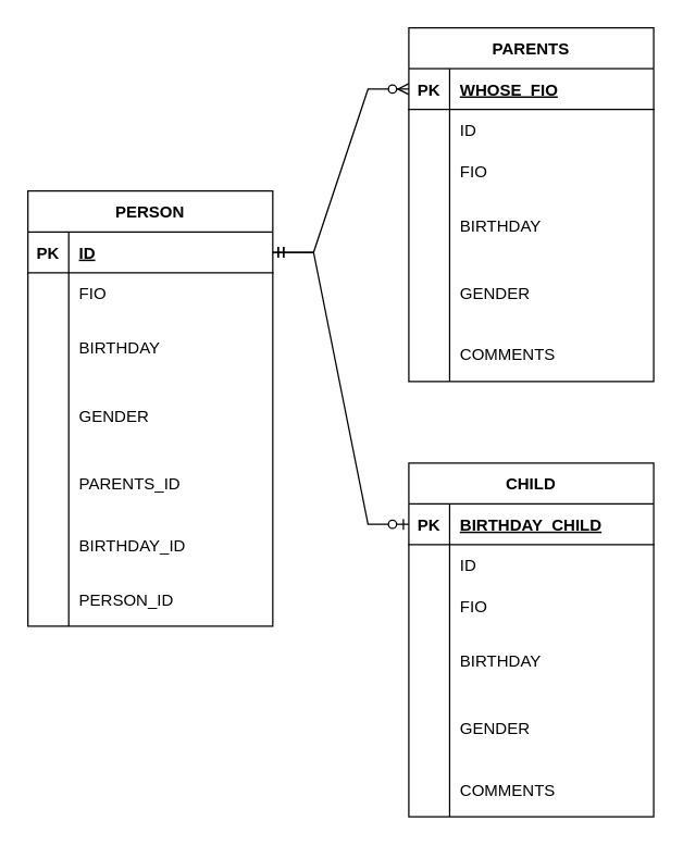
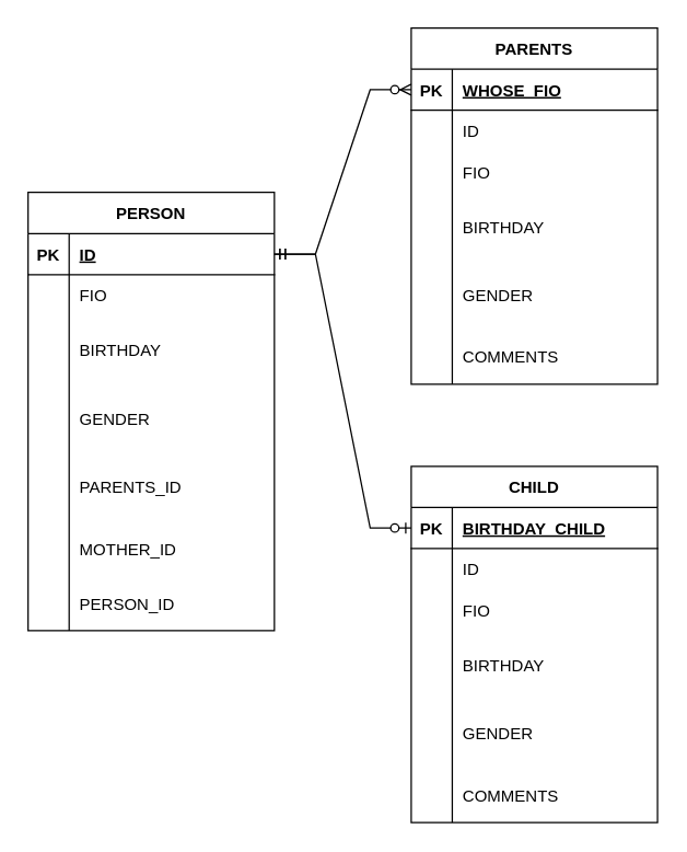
  <mxCell id="0" />
  <mxCell id="1" parent="0" />
  <mxCell id="2" value="PERSON" style="shape=table;startSize=30;container=1;collapsible=1;childLayout=tableLayout;fixedRows=1;rowLines=0;fontStyle=1;align=center;resizeLast=1;" vertex="1" parent="1"><mxGeometry x="20" y="140" width="180" height="320" as="geometry" /></mxCell>
  <mxCell id="3" value="" style="shape=tableRow;horizontal=0;startSize=0;swimlaneHead=0;swimlaneBody=0;fillColor=none;collapsible=0;dropTarget=0;points=[[0,0.5],[1,0.5]];portConstraint=eastwest;top=0;left=0;right=0;bottom=1;" vertex="1" parent="2"><mxGeometry y="30" width="180" height="30" as="geometry" /></mxCell>
  <mxCell id="4" value="PK" style="shape=partialRectangle;connectable=0;fillColor=none;top=0;left=0;bottom=0;right=0;fontStyle=1;overflow=hidden;" vertex="1" parent="3"><mxGeometry width="30" height="30" as="geometry"><mxRectangle width="30" height="30" as="alternateBounds" /></mxGeometry></mxCell>
  <mxCell id="5" value="ID" style="shape=partialRectangle;connectable=0;fillColor=none;top=0;left=0;bottom=0;right=0;align=left;spacingLeft=6;fontStyle=5;overflow=hidden;" vertex="1" parent="3"><mxGeometry x="30" width="150" height="30" as="geometry"><mxRectangle width="150" height="30" as="alternateBounds" /></mxGeometry></mxCell>
  <mxCell id="6" value="" style="shape=tableRow;horizontal=0;startSize=0;swimlaneHead=0;swimlaneBody=0;fillColor=none;collapsible=0;dropTarget=0;points=[[0,0.5],[1,0.5]];portConstraint=eastwest;top=0;left=0;right=0;bottom=0;" vertex="1" parent="2"><mxGeometry y="60" width="180" height="30" as="geometry" /></mxCell>
  <mxCell id="7" value="" style="shape=partialRectangle;connectable=0;fillColor=none;top=0;left=0;bottom=0;right=0;editable=1;overflow=hidden;" vertex="1" parent="6"><mxGeometry width="30" height="30" as="geometry"><mxRectangle width="30" height="30" as="alternateBounds" /></mxGeometry></mxCell>
  <mxCell id="8" value="FIO" style="shape=partialRectangle;connectable=0;fillColor=none;top=0;left=0;bottom=0;right=0;align=left;spacingLeft=6;overflow=hidden;" vertex="1" parent="6"><mxGeometry x="30" width="150" height="30" as="geometry"><mxRectangle width="150" height="30" as="alternateBounds" /></mxGeometry></mxCell>
  <mxCell id="9" value="" style="shape=tableRow;horizontal=0;startSize=0;swimlaneHead=0;swimlaneBody=0;fillColor=none;collapsible=0;dropTarget=0;points=[[0,0.5],[1,0.5]];portConstraint=eastwest;top=0;left=0;right=0;bottom=0;" vertex="1" parent="2"><mxGeometry y="90" width="180" height="50" as="geometry" /></mxCell>
  <mxCell id="10" value="" style="shape=partialRectangle;connectable=0;fillColor=none;top=0;left=0;bottom=0;right=0;editable=1;overflow=hidden;" vertex="1" parent="9"><mxGeometry width="30" height="50" as="geometry"><mxRectangle width="30" height="50" as="alternateBounds" /></mxGeometry></mxCell>
  <mxCell id="11" value="BIRTHDAY" style="shape=partialRectangle;connectable=0;fillColor=none;top=0;left=0;bottom=0;right=0;align=left;spacingLeft=6;overflow=hidden;" vertex="1" parent="9"><mxGeometry x="30" width="150" height="50" as="geometry"><mxRectangle width="150" height="50" as="alternateBounds" /></mxGeometry></mxCell>
  <mxCell id="12" value="" style="shape=tableRow;horizontal=0;startSize=0;swimlaneHead=0;swimlaneBody=0;fillColor=none;collapsible=0;dropTarget=0;points=[[0,0.5],[1,0.5]];portConstraint=eastwest;top=0;left=0;right=0;bottom=0;" vertex="1" parent="2"><mxGeometry y="140" width="180" height="50" as="geometry" /></mxCell>
  <mxCell id="13" value="" style="shape=partialRectangle;connectable=0;fillColor=none;top=0;left=0;bottom=0;right=0;editable=1;overflow=hidden;" vertex="1" parent="12"><mxGeometry width="30" height="50" as="geometry"><mxRectangle width="30" height="50" as="alternateBounds" /></mxGeometry></mxCell>
  <mxCell id="14" value="GENDER" style="shape=partialRectangle;connectable=0;fillColor=none;top=0;left=0;bottom=0;right=0;align=left;spacingLeft=6;overflow=hidden;" vertex="1" parent="12"><mxGeometry x="30" width="150" height="50" as="geometry"><mxRectangle width="150" height="50" as="alternateBounds" /></mxGeometry></mxCell>
  <mxCell id="15" value="" style="shape=tableRow;horizontal=0;startSize=0;swimlaneHead=0;swimlaneBody=0;fillColor=none;collapsible=0;dropTarget=0;points=[[0,0.5],[1,0.5]];portConstraint=eastwest;top=0;left=0;right=0;bottom=0;" vertex="1" parent="2"><mxGeometry y="190" width="180" height="50" as="geometry" /></mxCell>
  <mxCell id="16" value="" style="shape=partialRectangle;connectable=0;fillColor=none;top=0;left=0;bottom=0;right=0;editable=1;overflow=hidden;" vertex="1" parent="15"><mxGeometry width="30" height="50" as="geometry"><mxRectangle width="30" height="50" as="alternateBounds" /></mxGeometry></mxCell>
  <mxCell id="17" value="PARENTS_ID" style="shape=partialRectangle;connectable=0;fillColor=none;top=0;left=0;bottom=0;right=0;align=left;spacingLeft=6;overflow=hidden;" vertex="1" parent="15"><mxGeometry x="30" width="150" height="50" as="geometry"><mxRectangle width="150" height="50" as="alternateBounds" /></mxGeometry></mxCell>
  <mxCell id="18" value="" style="shape=tableRow;horizontal=0;startSize=0;swimlaneHead=0;swimlaneBody=0;fillColor=none;collapsible=0;dropTarget=0;points=[[0,0.5],[1,0.5]];portConstraint=eastwest;top=0;left=0;right=0;bottom=0;" vertex="1" parent="2"><mxGeometry y="240" width="180" height="40" as="geometry" /></mxCell>
  <mxCell id="19" value="" style="shape=partialRectangle;connectable=0;fillColor=none;top=0;left=0;bottom=0;right=0;editable=1;overflow=hidden;" vertex="1" parent="18"><mxGeometry width="30" height="40" as="geometry"><mxRectangle width="30" height="40" as="alternateBounds" /></mxGeometry></mxCell>
- <mxCell id="20" value="BIRTHDAY_ID" style="shape=partialRectangle;connectable=0;fillColor=none;top=0;left=0;bottom=0;right=0;align=left;spacingLeft=6;overflow=hidden;" vertex="1" parent="18"><mxGeometry x="30" width="150" height="40" as="geometry"><mxRectangle width="150" height="40" as="alternateBounds" /></mxGeometry></mxCell>
+ <mxCell id="20" value="MOTHER_ID" style="shape=partialRectangle;connectable=0;fillColor=none;top=0;left=0;bottom=0;right=0;align=left;spacingLeft=6;overflow=hidden;" vertex="1" parent="18"><mxGeometry x="30" width="150" height="40" as="geometry"><mxRectangle width="150" height="40" as="alternateBounds" /></mxGeometry></mxCell>
  <mxCell id="21" value="" style="shape=tableRow;horizontal=0;startSize=0;swimlaneHead=0;swimlaneBody=0;fillColor=none;collapsible=0;dropTarget=0;points=[[0,0.5],[1,0.5]];portConstraint=eastwest;top=0;left=0;right=0;bottom=0;" vertex="1" parent="2"><mxGeometry y="280" width="180" height="40" as="geometry" /></mxCell>
  <mxCell id="22" value="" style="shape=partialRectangle;connectable=0;fillColor=none;top=0;left=0;bottom=0;right=0;editable=1;overflow=hidden;" vertex="1" parent="21"><mxGeometry width="30" height="40" as="geometry"><mxRectangle width="30" height="40" as="alternateBounds" /></mxGeometry></mxCell>
  <mxCell id="23" value="PERSON_ID" style="shape=partialRectangle;connectable=0;fillColor=none;top=0;left=0;bottom=0;right=0;align=left;spacingLeft=6;overflow=hidden;" vertex="1" parent="21"><mxGeometry x="30" width="150" height="40" as="geometry"><mxRectangle width="150" height="40" as="alternateBounds" /></mxGeometry></mxCell>
  <mxCell id="24" value="PARENTS" style="shape=table;startSize=30;container=1;collapsible=1;childLayout=tableLayout;fixedRows=1;rowLines=0;fontStyle=1;align=center;resizeLast=1;" vertex="1" parent="1"><mxGeometry x="300" y="20" width="180" height="260" as="geometry" /></mxCell>
  <mxCell id="25" value="" style="shape=tableRow;horizontal=0;startSize=0;swimlaneHead=0;swimlaneBody=0;fillColor=none;collapsible=0;dropTarget=0;points=[[0,0.5],[1,0.5]];portConstraint=eastwest;top=0;left=0;right=0;bottom=1;" vertex="1" parent="24"><mxGeometry y="30" width="180" height="30" as="geometry" /></mxCell>
  <mxCell id="26" value="PK" style="shape=partialRectangle;connectable=0;fillColor=none;top=0;left=0;bottom=0;right=0;fontStyle=1;overflow=hidden;" vertex="1" parent="25"><mxGeometry width="30" height="30" as="geometry"><mxRectangle width="30" height="30" as="alternateBounds" /></mxGeometry></mxCell>
  <mxCell id="27" value="WHOSE_FIO" style="shape=partialRectangle;connectable=0;fillColor=none;top=0;left=0;bottom=0;right=0;align=left;spacingLeft=6;fontStyle=5;overflow=hidden;" vertex="1" parent="25"><mxGeometry x="30" width="150" height="30" as="geometry"><mxRectangle width="150" height="30" as="alternateBounds" /></mxGeometry></mxCell>
  <mxCell id="28" value="" style="shape=tableRow;horizontal=0;startSize=0;swimlaneHead=0;swimlaneBody=0;fillColor=none;collapsible=0;dropTarget=0;points=[[0,0.5],[1,0.5]];portConstraint=eastwest;top=0;left=0;right=0;bottom=0;" vertex="1" parent="24"><mxGeometry y="60" width="180" height="30" as="geometry" /></mxCell>
  <mxCell id="29" value="" style="shape=partialRectangle;connectable=0;fillColor=none;top=0;left=0;bottom=0;right=0;editable=1;overflow=hidden;" vertex="1" parent="28"><mxGeometry width="30" height="30" as="geometry"><mxRectangle width="30" height="30" as="alternateBounds" /></mxGeometry></mxCell>
  <mxCell id="30" value="ID" style="shape=partialRectangle;connectable=0;fillColor=none;top=0;left=0;bottom=0;right=0;align=left;spacingLeft=6;overflow=hidden;" vertex="1" parent="28"><mxGeometry x="30" width="150" height="30" as="geometry"><mxRectangle width="150" height="30" as="alternateBounds" /></mxGeometry></mxCell>
  <mxCell id="31" value="" style="shape=tableRow;horizontal=0;startSize=0;swimlaneHead=0;swimlaneBody=0;fillColor=none;collapsible=0;dropTarget=0;points=[[0,0.5],[1,0.5]];portConstraint=eastwest;top=0;left=0;right=0;bottom=0;" vertex="1" parent="24"><mxGeometry y="90" width="180" height="30" as="geometry" /></mxCell>
  <mxCell id="32" value="" style="shape=partialRectangle;connectable=0;fillColor=none;top=0;left=0;bottom=0;right=0;editable=1;overflow=hidden;" vertex="1" parent="31"><mxGeometry width="30" height="30" as="geometry"><mxRectangle width="30" height="30" as="alternateBounds" /></mxGeometry></mxCell>
  <mxCell id="33" value="FIO" style="shape=partialRectangle;connectable=0;fillColor=none;top=0;left=0;bottom=0;right=0;align=left;spacingLeft=6;overflow=hidden;" vertex="1" parent="31"><mxGeometry x="30" width="150" height="30" as="geometry"><mxRectangle width="150" height="30" as="alternateBounds" /></mxGeometry></mxCell>
  <mxCell id="34" value="" style="shape=tableRow;horizontal=0;startSize=0;swimlaneHead=0;swimlaneBody=0;fillColor=none;collapsible=0;dropTarget=0;points=[[0,0.5],[1,0.5]];portConstraint=eastwest;top=0;left=0;right=0;bottom=0;" vertex="1" parent="24"><mxGeometry y="120" width="180" height="50" as="geometry" /></mxCell>
  <mxCell id="35" value="" style="shape=partialRectangle;connectable=0;fillColor=none;top=0;left=0;bottom=0;right=0;editable=1;overflow=hidden;" vertex="1" parent="34"><mxGeometry width="30" height="50" as="geometry"><mxRectangle width="30" height="50" as="alternateBounds" /></mxGeometry></mxCell>
  <mxCell id="36" value="BIRTHDAY" style="shape=partialRectangle;connectable=0;fillColor=none;top=0;left=0;bottom=0;right=0;align=left;spacingLeft=6;overflow=hidden;" vertex="1" parent="34"><mxGeometry x="30" width="150" height="50" as="geometry"><mxRectangle width="150" height="50" as="alternateBounds" /></mxGeometry></mxCell>
  <mxCell id="37" value="" style="shape=tableRow;horizontal=0;startSize=0;swimlaneHead=0;swimlaneBody=0;fillColor=none;collapsible=0;dropTarget=0;points=[[0,0.5],[1,0.5]];portConstraint=eastwest;top=0;left=0;right=0;bottom=0;" vertex="1" parent="24"><mxGeometry y="170" width="180" height="50" as="geometry" /></mxCell>
  <mxCell id="38" value="" style="shape=partialRectangle;connectable=0;fillColor=none;top=0;left=0;bottom=0;right=0;editable=1;overflow=hidden;" vertex="1" parent="37"><mxGeometry width="30" height="50" as="geometry"><mxRectangle width="30" height="50" as="alternateBounds" /></mxGeometry></mxCell>
  <mxCell id="39" value="GENDER" style="shape=partialRectangle;connectable=0;fillColor=none;top=0;left=0;bottom=0;right=0;align=left;spacingLeft=6;overflow=hidden;" vertex="1" parent="37"><mxGeometry x="30" width="150" height="50" as="geometry"><mxRectangle width="150" height="50" as="alternateBounds" /></mxGeometry></mxCell>
  <mxCell id="40" value="" style="shape=tableRow;horizontal=0;startSize=0;swimlaneHead=0;swimlaneBody=0;fillColor=none;collapsible=0;dropTarget=0;points=[[0,0.5],[1,0.5]];portConstraint=eastwest;top=0;left=0;right=0;bottom=0;" vertex="1" parent="24"><mxGeometry y="220" width="180" height="40" as="geometry" /></mxCell>
  <mxCell id="41" value="" style="shape=partialRectangle;connectable=0;fillColor=none;top=0;left=0;bottom=0;right=0;editable=1;overflow=hidden;" vertex="1" parent="40"><mxGeometry width="30" height="40" as="geometry"><mxRectangle width="30" height="40" as="alternateBounds" /></mxGeometry></mxCell>
  <mxCell id="42" value="COMMENTS" style="shape=partialRectangle;connectable=0;fillColor=none;top=0;left=0;bottom=0;right=0;align=left;spacingLeft=6;overflow=hidden;" vertex="1" parent="40"><mxGeometry x="30" width="150" height="40" as="geometry"><mxRectangle width="150" height="40" as="alternateBounds" /></mxGeometry></mxCell>
  <mxCell id="43" value="CHILD" style="shape=table;startSize=30;container=1;collapsible=1;childLayout=tableLayout;fixedRows=1;rowLines=0;fontStyle=1;align=center;resizeLast=1;" vertex="1" parent="1"><mxGeometry x="300" y="340" width="180" height="260" as="geometry" /></mxCell>
  <mxCell id="44" value="" style="shape=tableRow;horizontal=0;startSize=0;swimlaneHead=0;swimlaneBody=0;fillColor=none;collapsible=0;dropTarget=0;points=[[0,0.5],[1,0.5]];portConstraint=eastwest;top=0;left=0;right=0;bottom=1;" vertex="1" parent="43"><mxGeometry y="30" width="180" height="30" as="geometry" /></mxCell>
  <mxCell id="45" value="PK" style="shape=partialRectangle;connectable=0;fillColor=none;top=0;left=0;bottom=0;right=0;fontStyle=1;overflow=hidden;" vertex="1" parent="44"><mxGeometry width="30" height="30" as="geometry"><mxRectangle width="30" height="30" as="alternateBounds" /></mxGeometry></mxCell>
  <mxCell id="46" value="BIRTHDAY_CHILD" style="shape=partialRectangle;connectable=0;fillColor=none;top=0;left=0;bottom=0;right=0;align=left;spacingLeft=6;fontStyle=5;overflow=hidden;" vertex="1" parent="44"><mxGeometry x="30" width="150" height="30" as="geometry"><mxRectangle width="150" height="30" as="alternateBounds" /></mxGeometry></mxCell>
  <mxCell id="47" value="" style="shape=tableRow;horizontal=0;startSize=0;swimlaneHead=0;swimlaneBody=0;fillColor=none;collapsible=0;dropTarget=0;points=[[0,0.5],[1,0.5]];portConstraint=eastwest;top=0;left=0;right=0;bottom=0;" vertex="1" parent="43"><mxGeometry y="60" width="180" height="30" as="geometry" /></mxCell>
  <mxCell id="48" value="" style="shape=partialRectangle;connectable=0;fillColor=none;top=0;left=0;bottom=0;right=0;editable=1;overflow=hidden;" vertex="1" parent="47"><mxGeometry width="30" height="30" as="geometry"><mxRectangle width="30" height="30" as="alternateBounds" /></mxGeometry></mxCell>
  <mxCell id="49" value="ID" style="shape=partialRectangle;connectable=0;fillColor=none;top=0;left=0;bottom=0;right=0;align=left;spacingLeft=6;overflow=hidden;" vertex="1" parent="47"><mxGeometry x="30" width="150" height="30" as="geometry"><mxRectangle width="150" height="30" as="alternateBounds" /></mxGeometry></mxCell>
  <mxCell id="50" value="" style="shape=tableRow;horizontal=0;startSize=0;swimlaneHead=0;swimlaneBody=0;fillColor=none;collapsible=0;dropTarget=0;points=[[0,0.5],[1,0.5]];portConstraint=eastwest;top=0;left=0;right=0;bottom=0;" vertex="1" parent="43"><mxGeometry y="90" width="180" height="30" as="geometry" /></mxCell>
  <mxCell id="51" value="" style="shape=partialRectangle;connectable=0;fillColor=none;top=0;left=0;bottom=0;right=0;editable=1;overflow=hidden;" vertex="1" parent="50"><mxGeometry width="30" height="30" as="geometry"><mxRectangle width="30" height="30" as="alternateBounds" /></mxGeometry></mxCell>
  <mxCell id="52" value="FIO" style="shape=partialRectangle;connectable=0;fillColor=none;top=0;left=0;bottom=0;right=0;align=left;spacingLeft=6;overflow=hidden;" vertex="1" parent="50"><mxGeometry x="30" width="150" height="30" as="geometry"><mxRectangle width="150" height="30" as="alternateBounds" /></mxGeometry></mxCell>
  <mxCell id="53" value="" style="shape=tableRow;horizontal=0;startSize=0;swimlaneHead=0;swimlaneBody=0;fillColor=none;collapsible=0;dropTarget=0;points=[[0,0.5],[1,0.5]];portConstraint=eastwest;top=0;left=0;right=0;bottom=0;" vertex="1" parent="43"><mxGeometry y="120" width="180" height="50" as="geometry" /></mxCell>
  <mxCell id="54" value="" style="shape=partialRectangle;connectable=0;fillColor=none;top=0;left=0;bottom=0;right=0;editable=1;overflow=hidden;" vertex="1" parent="53"><mxGeometry width="30" height="50" as="geometry"><mxRectangle width="30" height="50" as="alternateBounds" /></mxGeometry></mxCell>
  <mxCell id="55" value="BIRTHDAY" style="shape=partialRectangle;connectable=0;fillColor=none;top=0;left=0;bottom=0;right=0;align=left;spacingLeft=6;overflow=hidden;" vertex="1" parent="53"><mxGeometry x="30" width="150" height="50" as="geometry"><mxRectangle width="150" height="50" as="alternateBounds" /></mxGeometry></mxCell>
  <mxCell id="56" value="" style="shape=tableRow;horizontal=0;startSize=0;swimlaneHead=0;swimlaneBody=0;fillColor=none;collapsible=0;dropTarget=0;points=[[0,0.5],[1,0.5]];portConstraint=eastwest;top=0;left=0;right=0;bottom=0;" vertex="1" parent="43"><mxGeometry y="170" width="180" height="50" as="geometry" /></mxCell>
  <mxCell id="57" value="" style="shape=partialRectangle;connectable=0;fillColor=none;top=0;left=0;bottom=0;right=0;editable=1;overflow=hidden;" vertex="1" parent="56"><mxGeometry width="30" height="50" as="geometry"><mxRectangle width="30" height="50" as="alternateBounds" /></mxGeometry></mxCell>
  <mxCell id="58" value="GENDER" style="shape=partialRectangle;connectable=0;fillColor=none;top=0;left=0;bottom=0;right=0;align=left;spacingLeft=6;overflow=hidden;" vertex="1" parent="56"><mxGeometry x="30" width="150" height="50" as="geometry"><mxRectangle width="150" height="50" as="alternateBounds" /></mxGeometry></mxCell>
  <mxCell id="59" value="" style="shape=tableRow;horizontal=0;startSize=0;swimlaneHead=0;swimlaneBody=0;fillColor=none;collapsible=0;dropTarget=0;points=[[0,0.5],[1,0.5]];portConstraint=eastwest;top=0;left=0;right=0;bottom=0;" vertex="1" parent="43"><mxGeometry y="220" width="180" height="40" as="geometry" /></mxCell>
  <mxCell id="60" value="" style="shape=partialRectangle;connectable=0;fillColor=none;top=0;left=0;bottom=0;right=0;editable=1;overflow=hidden;" vertex="1" parent="59"><mxGeometry width="30" height="40" as="geometry"><mxRectangle width="30" height="40" as="alternateBounds" /></mxGeometry></mxCell>
  <mxCell id="61" value="COMMENTS" style="shape=partialRectangle;connectable=0;fillColor=none;top=0;left=0;bottom=0;right=0;align=left;spacingLeft=6;overflow=hidden;" vertex="1" parent="59"><mxGeometry x="30" width="150" height="40" as="geometry"><mxRectangle width="150" height="40" as="alternateBounds" /></mxGeometry></mxCell>
  <mxCell id="62" value="" style="edgeStyle=entityRelationEdgeStyle;fontSize=12;html=1;endArrow=ERzeroToMany;startArrow=ERmandOne;rounded=0;exitX=1;exitY=0.5;exitDx=0;exitDy=0;entryX=0;entryY=0.5;entryDx=0;entryDy=0;" edge="1" parent="1" source="3" target="25"><mxGeometry width="100" height="100" relative="1" as="geometry"><mxPoint x="180" y="380" as="sourcePoint" /><mxPoint x="280" y="280" as="targetPoint" /></mxGeometry></mxCell>
  <mxCell id="63" value="" style="edgeStyle=entityRelationEdgeStyle;fontSize=12;html=1;endArrow=ERzeroToOne;startArrow=ERmandOne;rounded=0;entryX=0;entryY=0.5;entryDx=0;entryDy=0;exitX=1;exitY=0.5;exitDx=0;exitDy=0;" edge="1" parent="1" source="3" target="44"><mxGeometry width="100" height="100" relative="1" as="geometry"><mxPoint x="180" y="290" as="sourcePoint" /><mxPoint x="280" y="190" as="targetPoint" /></mxGeometry></mxCell>
